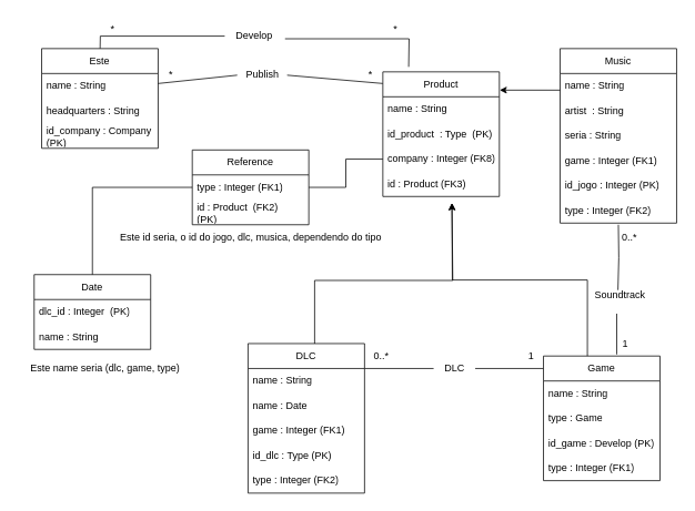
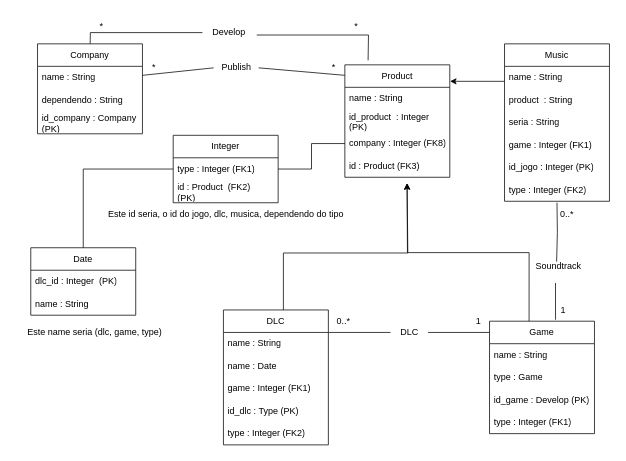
  <mxCell id="0" />
  <mxCell id="1" parent="0" />
  <mxCell id="2" style="edgeStyle=orthogonalEdgeStyle;rounded=0;orthogonalLoop=1;jettySize=auto;html=1;exitX=0.377;exitY=0.002;exitDx=0;exitDy=0;entryX=0.5;entryY=1;entryDx=0;entryDy=0;exitPerimeter=0;" parent="1" source="40" edge="1"><mxGeometry relative="1" as="geometry"><mxPoint x="712" y="413" as="sourcePoint" /><mxPoint x="542" y="244" as="targetPoint" /></mxGeometry></mxCell>
  <mxCell id="3" style="edgeStyle=orthogonalEdgeStyle;rounded=0;orthogonalLoop=1;jettySize=auto;html=1;exitX=0.5;exitY=0;exitDx=0;exitDy=0;entryX=0.5;entryY=1;entryDx=0;entryDy=0;" parent="1" edge="1"><mxGeometry relative="1" as="geometry"><mxPoint x="377" y="413" as="sourcePoint" /><mxPoint x="542" y="244" as="targetPoint" /><Array as="points"><mxPoint x="377" y="337" /><mxPoint x="543" y="337" /></Array></mxGeometry></mxCell>
  <mxCell id="4" value="*" style="text;html=1;align=center;verticalAlign=middle;resizable=0;points=[];autosize=1;strokeColor=none;fillColor=none;" parent="1" vertex="1"><mxGeometry x="119" y="20" width="30" height="30" as="geometry" /></mxCell>
  <mxCell id="5" value="*" style="text;html=1;align=center;verticalAlign=middle;resizable=0;points=[];autosize=1;strokeColor=none;fillColor=none;" parent="1" vertex="1"><mxGeometry x="459" y="20" width="30" height="30" as="geometry" /></mxCell>
  <mxCell id="6" value="*" style="text;html=1;align=center;verticalAlign=middle;resizable=0;points=[];autosize=1;strokeColor=none;fillColor=none;" parent="1" vertex="1"><mxGeometry x="429" y="75" width="30" height="30" as="geometry" /></mxCell>
  <mxCell id="7" value="0..*" style="text;html=1;align=center;verticalAlign=middle;resizable=0;points=[];autosize=1;strokeColor=none;fillColor=none;" parent="1" vertex="1"><mxGeometry x="437" y="413" width="40" height="30" as="geometry" /></mxCell>
  <mxCell id="8" value="1" style="text;html=1;align=center;verticalAlign=middle;resizable=0;points=[];autosize=1;strokeColor=none;fillColor=none;" parent="1" vertex="1"><mxGeometry x="622" y="413" width="30" height="30" as="geometry" /></mxCell>
  <mxCell id="9" value="*" style="text;html=1;align=center;verticalAlign=middle;resizable=0;points=[];autosize=1;strokeColor=none;fillColor=none;" parent="1" vertex="1"><mxGeometry x="189" y="74" width="30" height="30" as="geometry" /></mxCell>
  <mxCell id="10" style="edgeStyle=orthogonalEdgeStyle;rounded=0;orthogonalLoop=1;jettySize=auto;html=1;entryX=1.053;entryY=0.633;entryDx=0;entryDy=0;entryPerimeter=0;" parent="1" edge="1"><mxGeometry relative="1" as="geometry"><mxPoint x="672" y="108" as="sourcePoint" /><mxPoint x="599.36" y="107.98" as="targetPoint" /></mxGeometry></mxCell>
  <mxCell id="11" value="" style="endArrow=none;html=1;rounded=0;exitX=1;exitY=0.5;exitDx=0;exitDy=0;entryX=0;entryY=0.5;entryDx=0;entryDy=0;" parent="1" source="13" edge="1"><mxGeometry width="50" height="50" relative="1" as="geometry"><mxPoint x="522" y="468" as="sourcePoint" /><mxPoint x="652" y="443" as="targetPoint" /></mxGeometry></mxCell>
  <mxCell id="12" value="" style="endArrow=none;html=1;rounded=0;exitX=1;exitY=0.5;exitDx=0;exitDy=0;entryX=0;entryY=0.5;entryDx=0;entryDy=0;" parent="1" target="13" edge="1"><mxGeometry width="50" height="50" relative="1" as="geometry"><mxPoint x="437" y="443" as="sourcePoint" /><mxPoint x="652" y="443" as="targetPoint" /></mxGeometry></mxCell>
  <mxCell id="13" value="DLC" style="text;html=1;align=center;verticalAlign=middle;resizable=0;points=[];autosize=1;strokeColor=none;fillColor=none;" parent="1" vertex="1"><mxGeometry x="520" y="428" width="50" height="30" as="geometry" /></mxCell>
  <mxCell id="14" value="" style="endArrow=none;html=1;rounded=0;exitX=1;exitY=0.5;exitDx=0;exitDy=0;entryX=0;entryY=0.5;entryDx=0;entryDy=0;" parent="1" source="16" edge="1"><mxGeometry width="50" height="50" relative="1" as="geometry"><mxPoint x="289" y="130" as="sourcePoint" /><mxPoint x="459" y="100" as="targetPoint" /></mxGeometry></mxCell>
  <mxCell id="15" value="" style="endArrow=none;html=1;rounded=0;exitX=1;exitY=0.5;exitDx=0;exitDy=0;entryX=0;entryY=0.5;entryDx=0;entryDy=0;" parent="1" target="16" edge="1"><mxGeometry width="50" height="50" relative="1" as="geometry"><mxPoint x="189" y="100" as="sourcePoint" /><mxPoint x="459" y="100" as="targetPoint" /></mxGeometry></mxCell>
  <mxCell id="16" value="Publish" style="text;html=1;align=center;verticalAlign=middle;resizable=0;points=[];autosize=1;strokeColor=none;fillColor=none;" parent="1" vertex="1"><mxGeometry x="284" y="75" width="60" height="30" as="geometry" /></mxCell>
  <mxCell id="17" value="Soundtrack&amp;nbsp;&amp;nbsp;" style="text;html=1;align=center;verticalAlign=middle;resizable=0;points=[];autosize=1;strokeColor=none;fillColor=none;" parent="1" vertex="1"><mxGeometry x="702" y="340" width="90" height="30" as="geometry" /></mxCell>
  <mxCell id="18" value="0..*" style="text;html=1;align=center;verticalAlign=middle;resizable=0;points=[];autosize=1;strokeColor=none;fillColor=none;" parent="1" vertex="1"><mxGeometry x="735" y="270" width="40" height="30" as="geometry" /></mxCell>
  <mxCell id="19" value="1" style="text;html=1;align=center;verticalAlign=middle;resizable=0;points=[];autosize=1;strokeColor=none;fillColor=none;" parent="1" vertex="1"><mxGeometry x="735" y="398" width="30" height="30" as="geometry" /></mxCell>
  <mxCell id="20" style="edgeStyle=orthogonalEdgeStyle;rounded=0;orthogonalLoop=1;jettySize=auto;html=1;endArrow=none;endFill=0;exitX=1.035;exitY=0.607;exitDx=0;exitDy=0;exitPerimeter=0;" parent="1" source="22" edge="1"><mxGeometry relative="1" as="geometry"><mxPoint x="490" y="80" as="targetPoint" /></mxGeometry></mxCell>
  <mxCell id="21" style="edgeStyle=orthogonalEdgeStyle;rounded=0;orthogonalLoop=1;jettySize=auto;html=1;entryX=0.5;entryY=0;entryDx=0;entryDy=0;endArrow=none;endFill=0;" parent="1" source="22" edge="1"><mxGeometry relative="1" as="geometry"><mxPoint x="119" y="70" as="targetPoint" /></mxGeometry></mxCell>
  <mxCell id="22" value="Develop" style="text;html=1;align=center;verticalAlign=middle;resizable=0;points=[];autosize=1;strokeColor=none;fillColor=none;" parent="1" vertex="1"><mxGeometry x="269" y="28" width="70" height="30" as="geometry" /></mxCell>
- <mxCell id="23" value="Este" style="swimlane;fontStyle=0;childLayout=stackLayout;horizontal=1;startSize=30;horizontalStack=0;resizeParent=1;resizeParentMax=0;resizeLast=0;collapsible=1;marginBottom=0;whiteSpace=wrap;html=1;" parent="1" vertex="1"><mxGeometry x="49" y="58" width="140" height="120" as="geometry"><mxRectangle x="29" y="198" width="90" height="30" as="alternateBounds" /></mxGeometry></mxCell>
+ <mxCell id="23" value="Company" style="swimlane;fontStyle=0;childLayout=stackLayout;horizontal=1;startSize=30;horizontalStack=0;resizeParent=1;resizeParentMax=0;resizeLast=0;collapsible=1;marginBottom=0;whiteSpace=wrap;html=1;" parent="1" vertex="1"><mxGeometry x="49" y="58" width="140" height="120" as="geometry"><mxRectangle x="29" y="198" width="90" height="30" as="alternateBounds" /></mxGeometry></mxCell>
  <mxCell id="24" value="name : String" style="text;strokeColor=none;fillColor=none;align=left;verticalAlign=middle;spacingLeft=4;spacingRight=4;overflow=hidden;points=[[0,0.5],[1,0.5]];portConstraint=eastwest;rotatable=0;whiteSpace=wrap;html=1;" parent="23" vertex="1"><mxGeometry y="30" width="140" height="30" as="geometry" /></mxCell>
- <mxCell id="25" value="headquarters : String" style="text;strokeColor=none;fillColor=none;align=left;verticalAlign=middle;spacingLeft=4;spacingRight=4;overflow=hidden;points=[[0,0.5],[1,0.5]];portConstraint=eastwest;rotatable=0;whiteSpace=wrap;html=1;" parent="23" vertex="1"><mxGeometry y="60" width="140" height="30" as="geometry" /></mxCell>
+ <mxCell id="25" value="dependendo : String" style="text;strokeColor=none;fillColor=none;align=left;verticalAlign=middle;spacingLeft=4;spacingRight=4;overflow=hidden;points=[[0,0.5],[1,0.5]];portConstraint=eastwest;rotatable=0;whiteSpace=wrap;html=1;" parent="23" vertex="1"><mxGeometry y="60" width="140" height="30" as="geometry" /></mxCell>
  <mxCell id="26" value="id_company : Company (PK)" style="text;strokeColor=none;fillColor=none;align=left;verticalAlign=middle;spacingLeft=4;spacingRight=4;overflow=hidden;points=[[0,0.5],[1,0.5]];portConstraint=eastwest;rotatable=0;whiteSpace=wrap;html=1;" parent="23" vertex="1"><mxGeometry y="90" width="140" height="30" as="geometry" /></mxCell>
  <mxCell id="27" value="Product" style="swimlane;fontStyle=0;childLayout=stackLayout;horizontal=1;startSize=30;horizontalStack=0;resizeParent=1;resizeParentMax=0;resizeLast=0;collapsible=1;marginBottom=0;whiteSpace=wrap;html=1;" parent="1" vertex="1"><mxGeometry x="459" y="86" width="140" height="150" as="geometry"><mxRectangle x="439" y="203" width="80" height="30" as="alternateBounds" /></mxGeometry></mxCell>
  <mxCell id="28" value="name : String" style="text;strokeColor=none;fillColor=none;align=left;verticalAlign=middle;spacingLeft=4;spacingRight=4;overflow=hidden;points=[[0,0.5],[1,0.5]];portConstraint=eastwest;rotatable=0;whiteSpace=wrap;html=1;" parent="27" vertex="1"><mxGeometry y="30" width="140" height="30" as="geometry" /></mxCell>
- <mxCell id="29" value="id_product&amp;nbsp; : Type&amp;nbsp; (PK)" style="text;strokeColor=none;fillColor=none;align=left;verticalAlign=middle;spacingLeft=4;spacingRight=4;overflow=hidden;points=[[0,0.5],[1,0.5]];portConstraint=eastwest;rotatable=0;whiteSpace=wrap;html=1;" parent="27" vertex="1"><mxGeometry y="60" width="140" height="30" as="geometry" /></mxCell>
+ <mxCell id="29" value="id_product&amp;nbsp; : Integer&amp;nbsp; (PK)" style="text;strokeColor=none;fillColor=none;align=left;verticalAlign=middle;spacingLeft=4;spacingRight=4;overflow=hidden;points=[[0,0.5],[1,0.5]];portConstraint=eastwest;rotatable=0;whiteSpace=wrap;html=1;" parent="27" vertex="1"><mxGeometry y="60" width="140" height="30" as="geometry" /></mxCell>
  <mxCell id="30" value="company&amp;nbsp;: Integer (FK8)" style="text;strokeColor=none;fillColor=none;align=left;verticalAlign=middle;spacingLeft=4;spacingRight=4;overflow=hidden;points=[[0,0.5],[1,0.5]];portConstraint=eastwest;rotatable=0;whiteSpace=wrap;html=1;" parent="27" vertex="1"><mxGeometry y="90" width="140" height="30" as="geometry" /></mxCell>
  <mxCell id="31" value="id : Product (FK3)" style="text;strokeColor=none;fillColor=none;align=left;verticalAlign=middle;spacingLeft=4;spacingRight=4;overflow=hidden;points=[[0,0.5],[1,0.5]];portConstraint=eastwest;rotatable=0;whiteSpace=wrap;html=1;" parent="27" vertex="1"><mxGeometry y="120" width="140" height="30" as="geometry" /></mxCell>
  <mxCell id="32" value="Music" style="swimlane;fontStyle=0;childLayout=stackLayout;horizontal=1;startSize=30;horizontalStack=0;resizeParent=1;resizeParentMax=0;resizeLast=0;collapsible=1;marginBottom=0;whiteSpace=wrap;html=1;" parent="1" vertex="1"><mxGeometry x="672" y="58" width="140" height="210" as="geometry"><mxRectangle x="652" y="198" width="90" height="30" as="alternateBounds" /></mxGeometry></mxCell>
  <mxCell id="33" value="name : String" style="text;strokeColor=none;fillColor=none;align=left;verticalAlign=middle;spacingLeft=4;spacingRight=4;overflow=hidden;points=[[0,0.5],[1,0.5]];portConstraint=eastwest;rotatable=0;whiteSpace=wrap;html=1;" parent="32" vertex="1"><mxGeometry y="30" width="140" height="30" as="geometry" /></mxCell>
- <mxCell id="34" value="artist&amp;nbsp; : String" style="text;strokeColor=none;fillColor=none;align=left;verticalAlign=middle;spacingLeft=4;spacingRight=4;overflow=hidden;points=[[0,0.5],[1,0.5]];portConstraint=eastwest;rotatable=0;whiteSpace=wrap;html=1;" parent="32" vertex="1"><mxGeometry y="60" width="140" height="30" as="geometry" /></mxCell>
+ <mxCell id="34" value="product&amp;nbsp; : String" style="text;strokeColor=none;fillColor=none;align=left;verticalAlign=middle;spacingLeft=4;spacingRight=4;overflow=hidden;points=[[0,0.5],[1,0.5]];portConstraint=eastwest;rotatable=0;whiteSpace=wrap;html=1;" parent="32" vertex="1"><mxGeometry y="60" width="140" height="30" as="geometry" /></mxCell>
  <mxCell id="35" value="seria : String" style="text;strokeColor=none;fillColor=none;align=left;verticalAlign=middle;spacingLeft=4;spacingRight=4;overflow=hidden;points=[[0,0.5],[1,0.5]];portConstraint=eastwest;rotatable=0;whiteSpace=wrap;html=1;" parent="32" vertex="1"><mxGeometry y="90" width="140" height="30" as="geometry" /></mxCell>
  <mxCell id="36" value="game : Integer (FK1)" style="text;strokeColor=none;fillColor=none;align=left;verticalAlign=middle;spacingLeft=4;spacingRight=4;overflow=hidden;points=[[0,0.5],[1,0.5]];portConstraint=eastwest;rotatable=0;whiteSpace=wrap;html=1;" parent="32" vertex="1"><mxGeometry y="120" width="140" height="30" as="geometry" /></mxCell>
  <mxCell id="37" value="id_jogo : Integer (PK)" style="text;strokeColor=none;fillColor=none;align=left;verticalAlign=middle;spacingLeft=4;spacingRight=4;overflow=hidden;points=[[0,0.5],[1,0.5]];portConstraint=eastwest;rotatable=0;whiteSpace=wrap;html=1;" parent="32" vertex="1"><mxGeometry y="150" width="140" height="30" as="geometry" /></mxCell>
  <mxCell id="38" value="type : Integer (FK2)" style="text;strokeColor=none;fillColor=none;align=left;verticalAlign=middle;spacingLeft=4;spacingRight=4;overflow=hidden;points=[[0,0.5],[1,0.5]];portConstraint=eastwest;rotatable=0;whiteSpace=wrap;html=1;" parent="32" vertex="1"><mxGeometry y="180" width="140" height="30" as="geometry" /></mxCell>
  <mxCell id="39" style="edgeStyle=orthogonalEdgeStyle;rounded=0;orthogonalLoop=1;jettySize=auto;html=1;entryX=0.351;entryY=-0.08;entryDx=0;entryDy=0;entryPerimeter=0;endArrow=none;endFill=0;" parent="1" edge="1"><mxGeometry relative="1" as="geometry"><mxPoint x="742" y="270" as="sourcePoint" /><mxPoint x="741.5" y="348.6" as="targetPoint" /></mxGeometry></mxCell>
  <mxCell id="40" value="Game" style="swimlane;fontStyle=0;childLayout=stackLayout;horizontal=1;startSize=30;horizontalStack=0;resizeParent=1;resizeParentMax=0;resizeLast=0;collapsible=1;marginBottom=0;whiteSpace=wrap;html=1;" parent="1" vertex="1"><mxGeometry x="652" y="428" width="140" height="150" as="geometry" /></mxCell>
  <mxCell id="41" value="name : String" style="text;strokeColor=none;fillColor=none;align=left;verticalAlign=middle;spacingLeft=4;spacingRight=4;overflow=hidden;points=[[0,0.5],[1,0.5]];portConstraint=eastwest;rotatable=0;whiteSpace=wrap;html=1;" parent="40" vertex="1"><mxGeometry y="30" width="140" height="30" as="geometry" /></mxCell>
  <mxCell id="42" value="type : Game" style="text;strokeColor=none;fillColor=none;align=left;verticalAlign=middle;spacingLeft=4;spacingRight=4;overflow=hidden;points=[[0,0.5],[1,0.5]];portConstraint=eastwest;rotatable=0;whiteSpace=wrap;html=1;" parent="40" vertex="1"><mxGeometry y="60" width="140" height="30" as="geometry" /></mxCell>
  <mxCell id="43" value="id_game : Develop (PK)" style="text;strokeColor=none;fillColor=none;align=left;verticalAlign=middle;spacingLeft=4;spacingRight=4;overflow=hidden;points=[[0,0.5],[1,0.5]];portConstraint=eastwest;rotatable=0;whiteSpace=wrap;html=1;" parent="40" vertex="1"><mxGeometry y="90" width="140" height="30" as="geometry" /></mxCell>
  <mxCell id="44" value="type : Integer (FK1)" style="text;strokeColor=none;fillColor=none;align=left;verticalAlign=middle;spacingLeft=4;spacingRight=4;overflow=hidden;points=[[0,0.5],[1,0.5]];portConstraint=eastwest;rotatable=0;whiteSpace=wrap;html=1;" parent="40" vertex="1"><mxGeometry y="120" width="140" height="30" as="geometry" /></mxCell>
  <mxCell id="45" value="DLC" style="swimlane;fontStyle=0;childLayout=stackLayout;horizontal=1;startSize=30;horizontalStack=0;resizeParent=1;resizeParentMax=0;resizeLast=0;collapsible=1;marginBottom=0;whiteSpace=wrap;html=1;" parent="1" vertex="1"><mxGeometry x="297" y="413" width="140" height="180" as="geometry"><mxRectangle x="277" y="490" width="90" height="30" as="alternateBounds" /></mxGeometry></mxCell>
  <mxCell id="46" value="name : String" style="text;strokeColor=none;fillColor=none;align=left;verticalAlign=middle;spacingLeft=4;spacingRight=4;overflow=hidden;points=[[0,0.5],[1,0.5]];portConstraint=eastwest;rotatable=0;whiteSpace=wrap;html=1;" parent="45" vertex="1"><mxGeometry y="30" width="140" height="30" as="geometry" /></mxCell>
  <mxCell id="47" value="name : Date" style="text;strokeColor=none;fillColor=none;align=left;verticalAlign=middle;spacingLeft=4;spacingRight=4;overflow=hidden;points=[[0,0.5],[1,0.5]];portConstraint=eastwest;rotatable=0;whiteSpace=wrap;html=1;" parent="45" vertex="1"><mxGeometry y="60" width="140" height="30" as="geometry" /></mxCell>
  <mxCell id="48" value="game : Integer (FK1)" style="text;strokeColor=none;fillColor=none;align=left;verticalAlign=middle;spacingLeft=4;spacingRight=4;overflow=hidden;points=[[0,0.5],[1,0.5]];portConstraint=eastwest;rotatable=0;whiteSpace=wrap;html=1;" parent="45" vertex="1"><mxGeometry y="90" width="140" height="30" as="geometry" /></mxCell>
  <mxCell id="49" value="id_dlc : Type (PK)" style="text;strokeColor=none;fillColor=none;align=left;verticalAlign=middle;spacingLeft=4;spacingRight=4;overflow=hidden;points=[[0,0.5],[1,0.5]];portConstraint=eastwest;rotatable=0;whiteSpace=wrap;html=1;" parent="45" vertex="1"><mxGeometry y="120" width="140" height="30" as="geometry" /></mxCell>
  <mxCell id="50" value="type : Integer (FK2)" style="text;strokeColor=none;fillColor=none;align=left;verticalAlign=middle;spacingLeft=4;spacingRight=4;overflow=hidden;points=[[0,0.5],[1,0.5]];portConstraint=eastwest;rotatable=0;whiteSpace=wrap;html=1;" parent="45" vertex="1"><mxGeometry y="150" width="140" height="30" as="geometry" /></mxCell>
  <mxCell id="51" value="" style="endArrow=none;html=1;rounded=0;exitX=0.629;exitY=-0.013;exitDx=0;exitDy=0;exitPerimeter=0;" parent="1" source="40" edge="1"><mxGeometry width="50" height="50" relative="1" as="geometry"><mxPoint x="725" y="413" as="sourcePoint" /><mxPoint x="740" y="377" as="targetPoint" /></mxGeometry></mxCell>
  <mxCell id="52" value="Date" style="swimlane;fontStyle=0;childLayout=stackLayout;horizontal=1;startSize=30;horizontalStack=0;resizeParent=1;resizeParentMax=0;resizeLast=0;collapsible=1;marginBottom=0;whiteSpace=wrap;html=1;" parent="1" vertex="1"><mxGeometry x="40" y="330" width="140" height="90" as="geometry" /></mxCell>
  <mxCell id="53" value="dlc_id : Integer&amp;nbsp; (PK)" style="text;strokeColor=none;fillColor=none;align=left;verticalAlign=middle;spacingLeft=4;spacingRight=4;overflow=hidden;points=[[0,0.5],[1,0.5]];portConstraint=eastwest;rotatable=0;whiteSpace=wrap;html=1;" parent="52" vertex="1"><mxGeometry y="30" width="140" height="30" as="geometry" /></mxCell>
  <mxCell id="54" value="name : String&amp;nbsp;" style="text;strokeColor=none;fillColor=none;align=left;verticalAlign=middle;spacingLeft=4;spacingRight=4;overflow=hidden;points=[[0,0.5],[1,0.5]];portConstraint=eastwest;rotatable=0;whiteSpace=wrap;html=1;" parent="52" vertex="1"><mxGeometry y="60" width="140" height="30" as="geometry" /></mxCell>
- <mxCell id="55" value="Reference" style="swimlane;fontStyle=0;childLayout=stackLayout;horizontal=1;startSize=30;horizontalStack=0;resizeParent=1;resizeParentMax=0;resizeLast=0;collapsible=1;marginBottom=0;whiteSpace=wrap;html=1;" parent="1" vertex="1"><mxGeometry x="230" y="180" width="140" height="90" as="geometry" /></mxCell>
+ <mxCell id="55" value="Integer" style="swimlane;fontStyle=0;childLayout=stackLayout;horizontal=1;startSize=30;horizontalStack=0;resizeParent=1;resizeParentMax=0;resizeLast=0;collapsible=1;marginBottom=0;whiteSpace=wrap;html=1;" parent="1" vertex="1"><mxGeometry x="230" y="180" width="140" height="90" as="geometry" /></mxCell>
  <mxCell id="56" value="type : Integer (FK1)" style="text;strokeColor=none;fillColor=none;align=left;verticalAlign=middle;spacingLeft=4;spacingRight=4;overflow=hidden;points=[[0,0.5],[1,0.5]];portConstraint=eastwest;rotatable=0;whiteSpace=wrap;html=1;" parent="55" vertex="1"><mxGeometry y="30" width="140" height="30" as="geometry" /></mxCell>
  <mxCell id="57" value="id : Product&amp;nbsp; (FK2) (PK)&amp;nbsp;&amp;nbsp;&lt;br&gt;" style="text;strokeColor=none;fillColor=none;align=left;verticalAlign=middle;spacingLeft=4;spacingRight=4;overflow=hidden;points=[[0,0.5],[1,0.5]];portConstraint=eastwest;rotatable=0;whiteSpace=wrap;html=1;" parent="55" vertex="1"><mxGeometry y="60" width="140" height="30" as="geometry" /></mxCell>
  <mxCell id="58" style="edgeStyle=orthogonalEdgeStyle;rounded=0;orthogonalLoop=1;jettySize=auto;html=1;endArrow=none;endFill=0;" parent="1" source="56" target="52" edge="1"><mxGeometry relative="1" as="geometry" /></mxCell>
  <mxCell id="59" style="edgeStyle=orthogonalEdgeStyle;rounded=0;orthogonalLoop=1;jettySize=auto;html=1;entryX=0;entryY=0.5;entryDx=0;entryDy=0;endArrow=none;endFill=0;" parent="1" source="56" target="30" edge="1"><mxGeometry relative="1" as="geometry" /></mxCell>
  <mxCell id="60" value="Este id seria, o id do jogo, dlc, musica, dependendo do tipo" style="text;html=1;align=center;verticalAlign=middle;resizable=0;points=[];autosize=1;strokeColor=none;fillColor=none;" parent="1" vertex="1"><mxGeometry x="135" y="270" width="330" height="30" as="geometry" /></mxCell>
  <mxCell id="61" value="Este name seria&amp;nbsp;(dlc, game, type)" style="text;html=1;align=center;verticalAlign=middle;resizable=0;points=[];autosize=1;strokeColor=none;fillColor=none;" parent="1" vertex="1"><mxGeometry y="428" width="210" height="30" as="geometry" x="20" /></mxCell>
